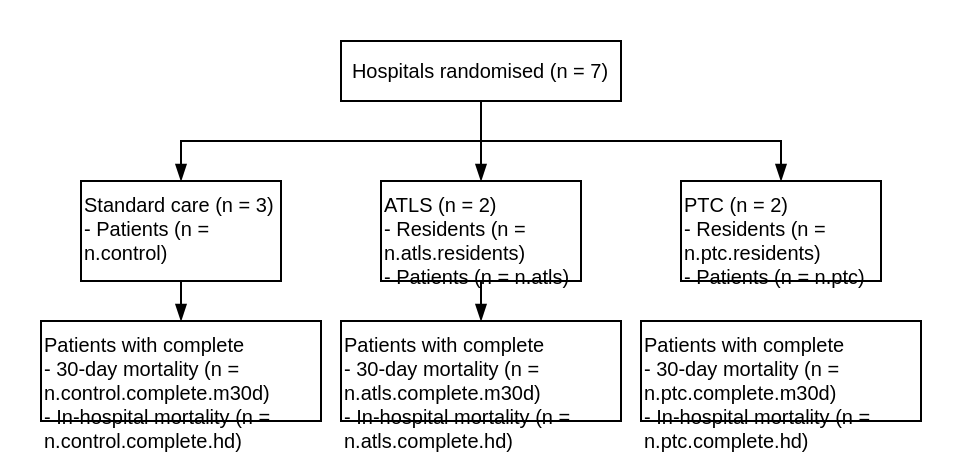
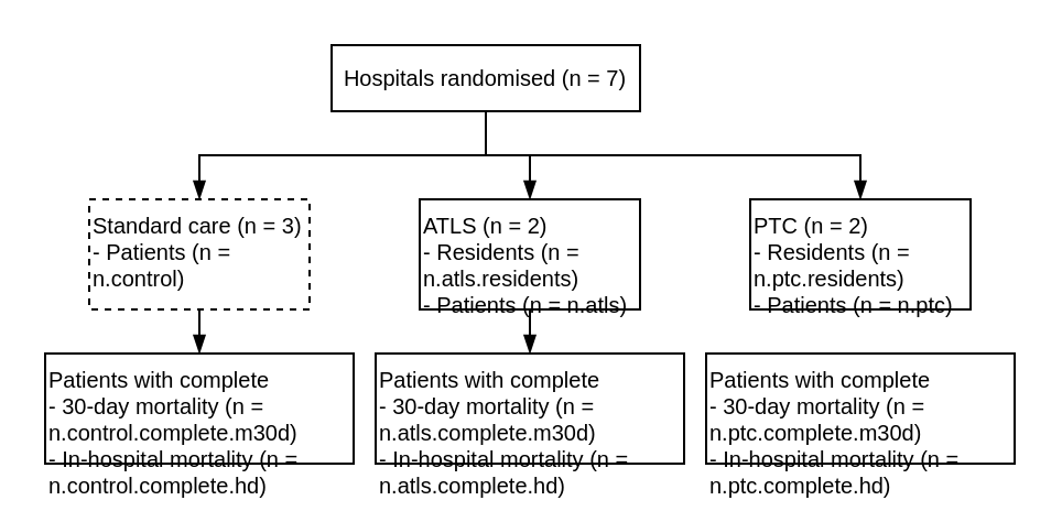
  <mxCell id="0" />
  <mxCell id="1" parent="0" />
  <mxCell id="2" style="edgeStyle=orthogonalEdgeStyle;html=1;exitX=0.5;exitY=1;exitDx=0;exitDy=0;entryX=0.5;entryY=0;entryDx=0;entryDy=0;strokeColor=#000000;fontColor=#000000;rounded=0;endArrow=blockThin;endFill=1;" parent="1" source="5" target="7" edge="1"><mxGeometry relative="1" as="geometry" /></mxCell>
  <mxCell id="3" style="rounded=0;html=1;exitX=0.5;exitY=1;exitDx=0;exitDy=0;entryX=0.5;entryY=0;entryDx=0;entryDy=0;strokeColor=#000000;fontColor=#000000;endArrow=blockThin;endFill=1;edgeStyle=orthogonalEdgeStyle;" parent="1" source="5" target="9" edge="1"><mxGeometry relative="1" as="geometry" /></mxCell>
  <mxCell id="4" style="edgeStyle=orthogonalEdgeStyle;rounded=0;html=1;exitX=0.5;exitY=1;exitDx=0;exitDy=0;entryX=0.5;entryY=0;entryDx=0;entryDy=0;strokeColor=#000000;fontColor=#000000;endArrow=blockThin;endFill=1;" parent="1" source="5" target="8" edge="1"><mxGeometry relative="1" as="geometry" /></mxCell>
- <mxCell id="5" value="&lt;font color=&quot;#000000&quot; style=&quot;font-size: 10px;&quot;&gt;Hospitals randomised (n = 7)&lt;/font&gt;" style="whiteSpace=wrap;html=1;strokeColor=#000000;fillColor=none;align=center;fontSize=10;" parent="1" vertex="1"><mxGeometry x="170" y="20" width="140" height="30" as="geometry" /></mxCell>
+ <mxCell id="5" value="&lt;font color=&quot;#000000&quot; style=&quot;font-size: 10px;&quot;&gt;Hospitals randomised (n = 7)&lt;/font&gt;" style="whiteSpace=wrap;html=1;strokeColor=#000000;fillColor=none;align=center;fontSize=10;" parent="1" vertex="1"><mxGeometry x="150" y="20" width="140" height="30" as="geometry" /></mxCell>
  <mxCell id="6" style="edgeStyle=none;html=1;exitX=0.5;exitY=1;exitDx=0;exitDy=0;rounded=0;curved=0;endArrow=blockThin;endFill=1;" edge="1" parent="1" source="7" target="10"><mxGeometry relative="1" as="geometry" /></mxCell>
- <mxCell id="7" value="&lt;font color=&quot;#000000&quot; style=&quot;font-size: 10px;&quot;&gt;Standard care (n = 3)&lt;br style=&quot;font-size: 10px;&quot;&gt;- Patients (n = n.control)&lt;br style=&quot;font-size: 10px;&quot;&gt;&lt;/font&gt;" style="whiteSpace=wrap;html=1;strokeColor=#000000;fillColor=none;align=left;fontSize=10;verticalAlign=top;" parent="1" vertex="1"><mxGeometry x="40" y="90" width="100" height="50" as="geometry" /></mxCell>
+ <mxCell id="7" value="&lt;font color=&quot;#000000&quot; style=&quot;font-size: 10px;&quot;&gt;Standard care (n = 3)&lt;br style=&quot;font-size: 10px;&quot;&gt;- Patients (n = n.control)&lt;br style=&quot;font-size: 10px;&quot;&gt;&lt;/font&gt;" style="whiteSpace=wrap;html=1;strokeColor=#000000;fillColor=none;align=left;fontSize=10;verticalAlign=top;dashed=1;" parent="1" vertex="1"><mxGeometry x="40" y="90" width="100" height="50" as="geometry" /></mxCell>
  <mxCell id="8" value="&lt;font color=&quot;#000000&quot; style=&quot;font-size: 10px;&quot;&gt;ATLS (n = 2)&lt;br style=&quot;font-size: 10px;&quot;&gt;- Residents (n = n.atls.residents)&lt;br style=&quot;font-size: 10px;&quot;&gt;- Patients (n = n.atls)&lt;br style=&quot;font-size: 10px;&quot;&gt;&lt;/font&gt;" style="whiteSpace=wrap;html=1;strokeColor=#000000;fillColor=none;align=left;fontSize=10;verticalAlign=top;labelPosition=center;verticalLabelPosition=middle;" parent="1" vertex="1"><mxGeometry x="190" y="90" width="100" height="50" as="geometry" /></mxCell>
  <mxCell id="9" value="&lt;font color=&quot;#000000&quot; style=&quot;font-size: 10px;&quot;&gt;PTC (n = 2)&lt;br style=&quot;font-size: 10px;&quot;&gt;- Residents (n = n.ptc.residents)&lt;br style=&quot;font-size: 10px;&quot;&gt;- Patients (n = n.ptc)&lt;br style=&quot;font-size: 10px;&quot;&gt;&lt;/font&gt;" style="whiteSpace=wrap;html=1;strokeColor=#000000;fillColor=none;align=left;fontSize=10;verticalAlign=top;" parent="1" vertex="1"><mxGeometry x="340" y="90" width="100" height="50" as="geometry" /></mxCell>
  <mxCell id="10" value="&lt;font color=&quot;#000000&quot; style=&quot;font-size: 10px;&quot;&gt;Patients with complete&lt;/font&gt;&lt;div&gt;&lt;font color=&quot;#000000&quot;&gt;- 30-day mortality (n = n.control.complete.m30d)&lt;/font&gt;&lt;/div&gt;&lt;div&gt;&lt;font color=&quot;#000000&quot;&gt;- In-hospital mortality (n = n.control.complete.hd)&lt;/font&gt;&lt;/div&gt;" style="whiteSpace=wrap;html=1;strokeColor=#000000;fillColor=none;align=left;fontSize=10;verticalAlign=top;" vertex="1" parent="1"><mxGeometry x="20" y="160" width="140" height="50" as="geometry" /></mxCell>
  <mxCell id="11" value="&lt;font color=&quot;#000000&quot; style=&quot;font-size: 10px;&quot;&gt;Patients with complete&lt;/font&gt;&lt;div&gt;&lt;font color=&quot;#000000&quot;&gt;- 30-day mortality (n = n.atls.complete.m30d)&lt;/font&gt;&lt;/div&gt;&lt;div&gt;&lt;font color=&quot;#000000&quot;&gt;- In-hospital mortality (n = n.atls.complete.hd)&lt;/font&gt;&lt;/div&gt;" style="whiteSpace=wrap;html=1;strokeColor=#000000;fillColor=none;align=left;fontSize=10;verticalAlign=top;" vertex="1" parent="1"><mxGeometry x="170" y="160" width="140" height="50" as="geometry" /></mxCell>
  <mxCell id="12" style="edgeStyle=none;html=1;exitX=0.5;exitY=1;exitDx=0;exitDy=0;rounded=0;curved=0;endArrow=blockThin;endFill=1;entryX=0.5;entryY=0;entryDx=0;entryDy=0;" edge="1" parent="1" source="8" target="11"><mxGeometry relative="1" as="geometry"><mxPoint x="100" y="150" as="sourcePoint" /><mxPoint x="100" y="170" as="targetPoint" /></mxGeometry></mxCell>
  <mxCell id="13" value="&lt;font color=&quot;#000000&quot; style=&quot;font-size: 10px;&quot;&gt;Patients with complete&lt;/font&gt;&lt;div&gt;&lt;font color=&quot;#000000&quot;&gt;- 30-day mortality (n = n.ptc.complete.m30d)&lt;/font&gt;&lt;/div&gt;&lt;div&gt;&lt;font color=&quot;#000000&quot;&gt;- In-hospital mortality (n = n.ptc.complete.hd)&lt;/font&gt;&lt;/div&gt;" style="whiteSpace=wrap;html=1;strokeColor=#000000;fillColor=none;align=left;fontSize=10;verticalAlign=top;" vertex="1" parent="1"><mxGeometry x="320" y="160" width="140" height="50" as="geometry" /></mxCell>
